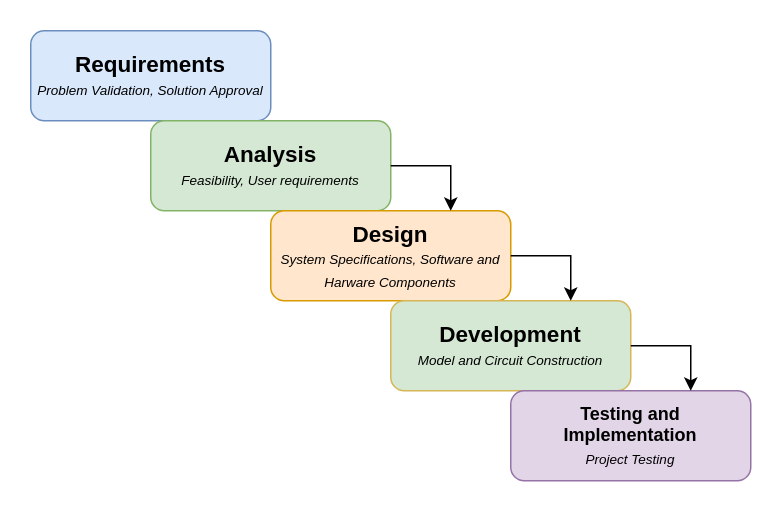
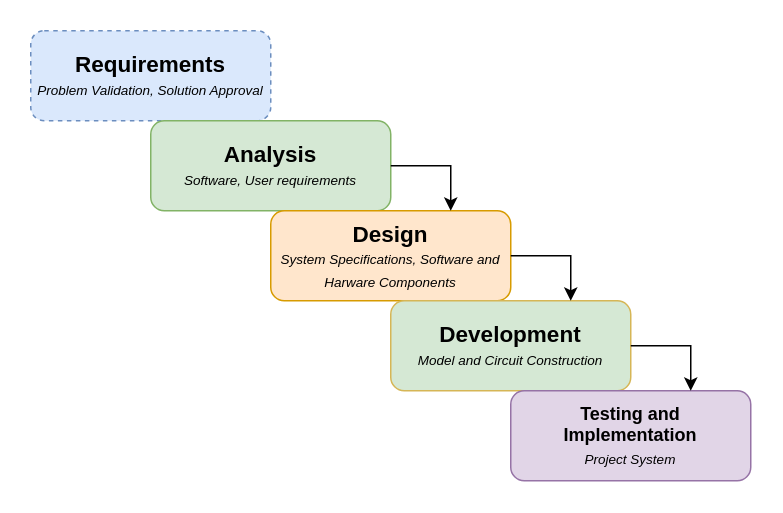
  <mxCell id="0" />
  <mxCell id="1" parent="0" />
- <mxCell id="2" value="&lt;b&gt;&lt;font style=&quot;font-size: 15px;&quot;&gt;Requirements&lt;/font&gt;&lt;br&gt;&lt;/b&gt;&lt;i style=&quot;&quot;&gt;&lt;font style=&quot;font-size: 9px;&quot;&gt;Problem Validation, Solution Approval&lt;/font&gt;&lt;/i&gt;" style="rounded=1;whiteSpace=wrap;html=1;fillColor=#dae8fc;strokeColor=#6c8ebf;" parent="1" vertex="1"><mxGeometry x="20" y="20" width="160" height="60" as="geometry" /></mxCell>
- <mxCell id="3" value="&lt;font style=&quot;font-size: 15px;&quot;&gt;&lt;b&gt;Analysis&lt;/b&gt;&lt;/font&gt;&lt;br&gt;&lt;i style=&quot;&quot;&gt;&lt;font style=&quot;font-size: 9px;&quot;&gt;Feasibility, User requirements&lt;/font&gt;&lt;/i&gt;" style="rounded=1;whiteSpace=wrap;html=1;fillColor=#d5e8d4;strokeColor=#82b366;" parent="1" vertex="1"><mxGeometry x="100" y="80" width="160" height="60" as="geometry" /></mxCell>
+ <mxCell id="2" value="&lt;b&gt;&lt;font style=&quot;font-size: 15px;&quot;&gt;Requirements&lt;/font&gt;&lt;br&gt;&lt;/b&gt;&lt;i style=&quot;&quot;&gt;&lt;font style=&quot;font-size: 9px;&quot;&gt;Problem Validation, Solution Approval&lt;/font&gt;&lt;/i&gt;" style="rounded=1;whiteSpace=wrap;html=1;fillColor=#dae8fc;strokeColor=#6c8ebf;dashed=1;" parent="1" vertex="1"><mxGeometry x="20" y="20" width="160" height="60" as="geometry" /></mxCell>
+ <mxCell id="3" value="&lt;font style=&quot;font-size: 15px;&quot;&gt;&lt;b&gt;Analysis&lt;/b&gt;&lt;/font&gt;&lt;br&gt;&lt;i style=&quot;&quot;&gt;&lt;font style=&quot;font-size: 9px;&quot;&gt;Software, User requirements&lt;/font&gt;&lt;/i&gt;" style="rounded=1;whiteSpace=wrap;html=1;fillColor=#d5e8d4;strokeColor=#82b366;" parent="1" vertex="1"><mxGeometry x="100" y="80" width="160" height="60" as="geometry" /></mxCell>
  <mxCell id="4" value="&lt;font style=&quot;font-size: 15px;&quot;&gt;&lt;b&gt;Design&lt;/b&gt;&lt;/font&gt;&lt;br&gt;&lt;i style=&quot;&quot;&gt;&lt;font style=&quot;font-size: 9px;&quot;&gt;System Specifications, Software and Harware Components&lt;/font&gt;&lt;/i&gt;" style="rounded=1;whiteSpace=wrap;html=1;fillColor=#ffe6cc;strokeColor=#d79b00;" parent="1" vertex="1"><mxGeometry x="180" y="140" width="160" height="60" as="geometry" /></mxCell>
  <mxCell id="5" value="&lt;b&gt;&lt;font style=&quot;font-size: 15px;&quot;&gt;Development&lt;/font&gt;&lt;/b&gt;&lt;br&gt;&lt;i style=&quot;&quot;&gt;&lt;font style=&quot;font-size: 9px;&quot;&gt;Model and Circuit Construction&lt;/font&gt;&lt;/i&gt;" style="rounded=1;whiteSpace=wrap;html=1;fillColor=#d5e8d4;strokeColor=#d6b656;" parent="1" vertex="1"><mxGeometry x="260" y="200" width="160" height="60" as="geometry" /></mxCell>
- <mxCell id="6" value="&lt;b&gt;Testing and Implementation&lt;/b&gt;&lt;br&gt;&lt;i style=&quot;&quot;&gt;&lt;font style=&quot;font-size: 9px;&quot;&gt;Project Testing&lt;/font&gt;&lt;/i&gt;" style="rounded=1;whiteSpace=wrap;html=1;fillColor=#e1d5e7;strokeColor=#9673a6;" parent="1" vertex="1"><mxGeometry x="340" y="260" width="160" height="60" as="geometry" /></mxCell>
+ <mxCell id="6" value="&lt;b&gt;Testing and Implementation&lt;/b&gt;&lt;br&gt;&lt;i style=&quot;&quot;&gt;&lt;font style=&quot;font-size: 9px;&quot;&gt;Project System&lt;/font&gt;&lt;/i&gt;" style="rounded=1;whiteSpace=wrap;html=1;fillColor=#e1d5e7;strokeColor=#9673a6;" parent="1" vertex="1"><mxGeometry x="340" y="260" width="160" height="60" as="geometry" /></mxCell>
  <mxCell id="7" value="" style="endArrow=classic;html=1;rounded=0;fontSize=9;exitX=1;exitY=0.5;exitDx=0;exitDy=0;entryX=0.75;entryY=0;entryDx=0;entryDy=0;" parent="1" edge="1"><mxGeometry width="50" height="50" relative="1" as="geometry"><mxPoint x="260" y="110" as="sourcePoint" /><mxPoint x="300" y="140" as="targetPoint" /><Array as="points"><mxPoint x="300" y="110" /></Array></mxGeometry></mxCell>
  <mxCell id="8" value="" style="endArrow=classic;html=1;rounded=0;fontSize=9;exitX=1;exitY=0.5;exitDx=0;exitDy=0;entryX=0.75;entryY=0;entryDx=0;entryDy=0;" parent="1" edge="1"><mxGeometry width="50" height="50" relative="1" as="geometry"><mxPoint x="340" y="170" as="sourcePoint" /><mxPoint x="380" y="200" as="targetPoint" /><Array as="points"><mxPoint x="380" y="170" /></Array></mxGeometry></mxCell>
  <mxCell id="9" value="" style="endArrow=classic;html=1;rounded=0;fontSize=9;exitX=1;exitY=0.5;exitDx=0;exitDy=0;entryX=0.75;entryY=0;entryDx=0;entryDy=0;" parent="1" edge="1"><mxGeometry width="50" height="50" relative="1" as="geometry"><mxPoint x="420" y="230" as="sourcePoint" /><mxPoint x="460" y="260" as="targetPoint" /><Array as="points"><mxPoint x="460" y="230" /></Array></mxGeometry></mxCell>
